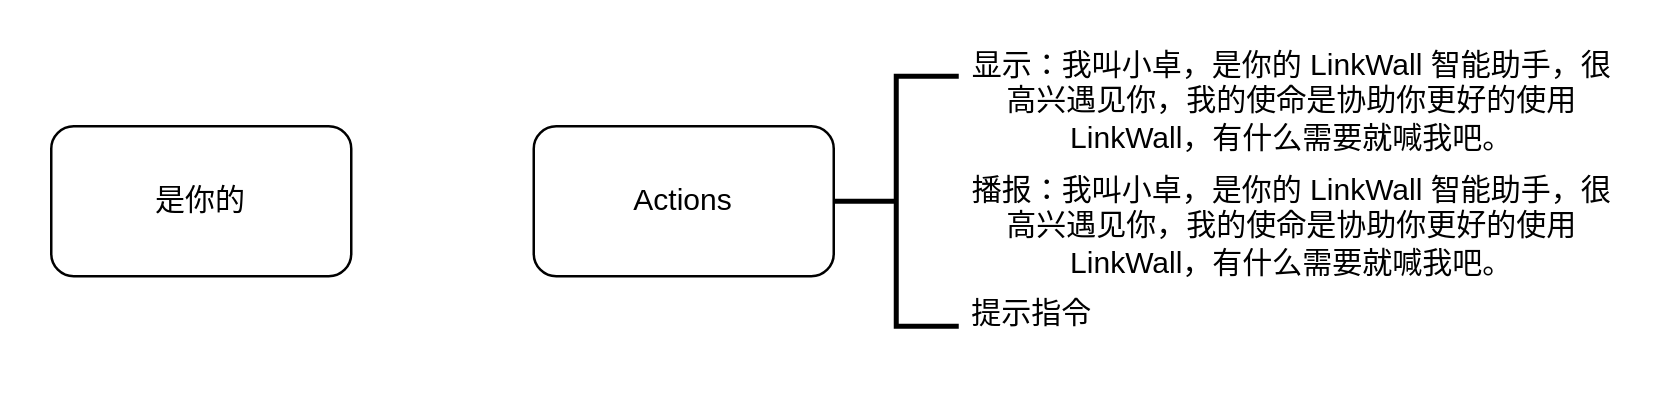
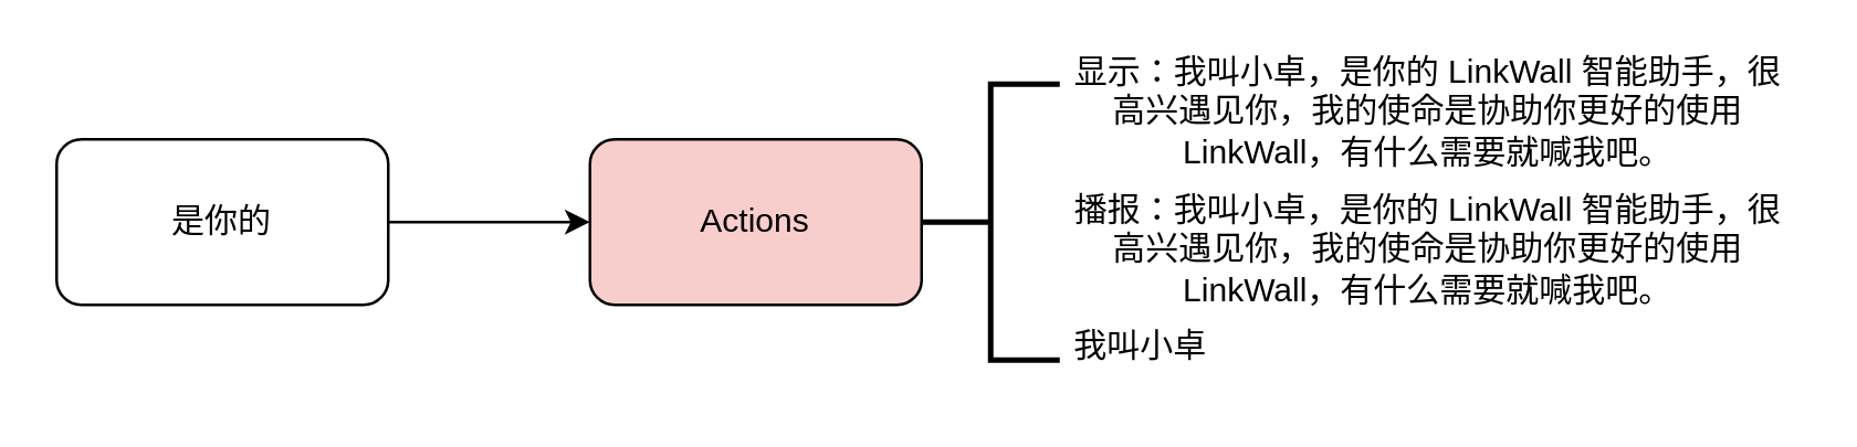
  <mxCell id="0" />
  <mxCell id="1" parent="0" />
+ <mxCell id="2" value="" style="edgeStyle=orthogonalEdgeStyle;rounded=0;orthogonalLoop=1;jettySize=auto;html=1;" edge="1" parent="1" source="3" target="4"><mxGeometry relative="1" as="geometry" /></mxCell>
  <mxCell id="3" value="是你的" style="rounded=1;whiteSpace=wrap;html=1;" vertex="1" parent="1"><mxGeometry x="20" y="50" width="120" height="60" as="geometry" /></mxCell>
- <mxCell id="4" value="Actions" style="rounded=1;whiteSpace=wrap;html=1;" vertex="1" parent="1"><mxGeometry x="213" y="50" width="120" height="60" as="geometry" /></mxCell>
+ <mxCell id="4" value="Actions" style="rounded=1;whiteSpace=wrap;html=1;fillColor=#f8cecc;" vertex="1" parent="1"><mxGeometry x="213" y="50" width="120" height="60" as="geometry" /></mxCell>
  <mxCell id="5" value="" style="strokeWidth=2;html=1;shape=mxgraph.flowchart.annotation_2;align=left;labelPosition=right;pointerEvents=1;" vertex="1" parent="1"><mxGeometry x="333" y="30" width="50" height="100" as="geometry" /></mxCell>
- <mxCell id="6" value="提示指令" style="text;html=1;strokeColor=none;fillColor=none;align=center;verticalAlign=middle;whiteSpace=wrap;rounded=0;" vertex="1" parent="1"><mxGeometry x="340" y="110" width="145" height="30" as="geometry" /></mxCell>
+ <mxCell id="6" value="我叫小卓" style="text;html=1;strokeColor=none;fillColor=none;align=center;verticalAlign=middle;whiteSpace=wrap;rounded=0;" vertex="1" parent="1"><mxGeometry x="340" y="110" width="145" height="30" as="geometry" /></mxCell>
  <mxCell id="7" value="显示：我叫小卓，是你的 LinkWall 智能助手，很高兴遇见你，我的使命是协助你更好的使用 LinkWall，有什么需要就喊我吧。" style="text;html=1;strokeColor=none;fillColor=none;align=center;verticalAlign=middle;whiteSpace=wrap;rounded=0;" vertex="1" parent="1"><mxGeometry x="383" y="20" width="267" height="40" as="geometry" /></mxCell>
  <mxCell id="8" value="播报：我叫小卓，是你的 LinkWall 智能助手，很高兴遇见你，我的使命是协助你更好的使用 LinkWall，有什么需要就喊我吧。" style="text;html=1;strokeColor=none;fillColor=none;align=center;verticalAlign=middle;whiteSpace=wrap;rounded=0;" vertex="1" parent="1"><mxGeometry x="383" y="70" width="267" height="40" as="geometry" /></mxCell>
